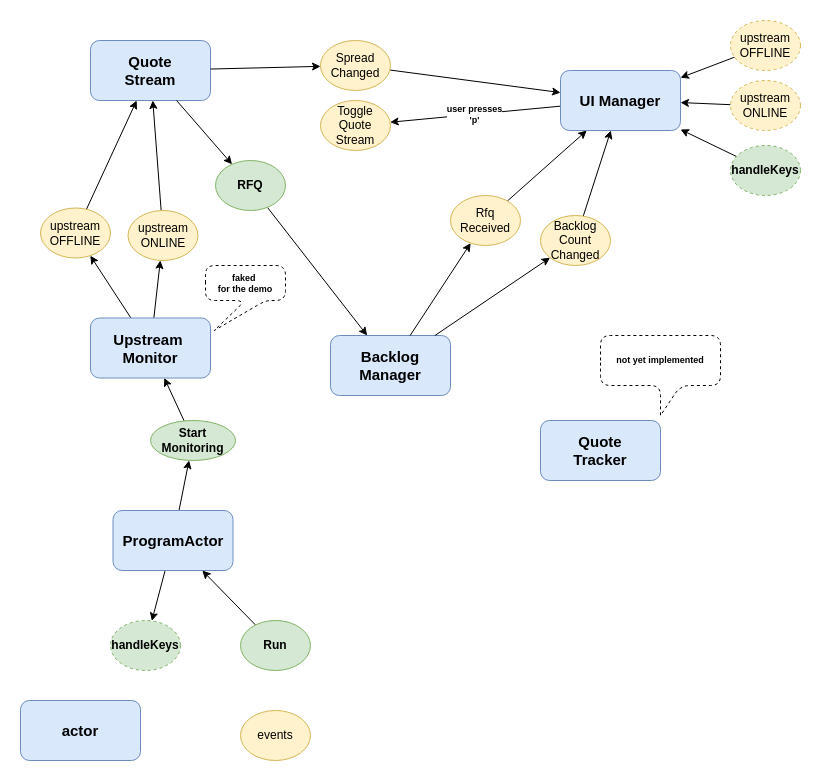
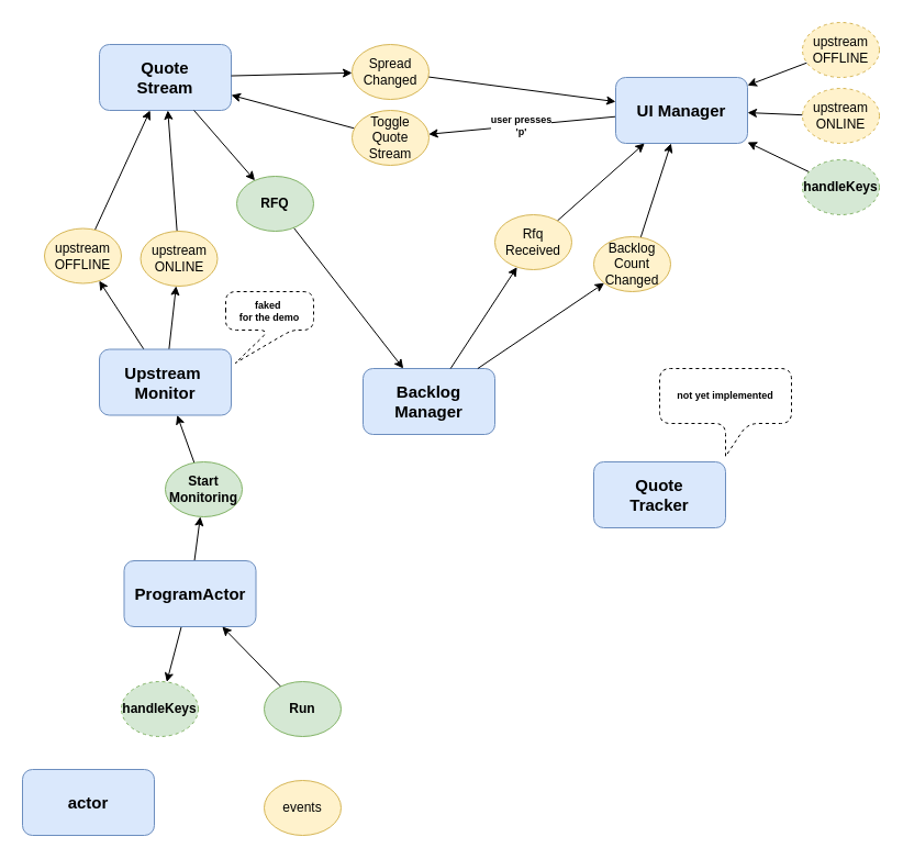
  <mxCell id="0" />
  <mxCell id="1" value="actors" parent="0" />
  <mxCell id="2" value="&lt;b&gt;faked&amp;nbsp;&lt;br&gt;for the demo&lt;br&gt;&lt;/b&gt;" style="shape=callout;whiteSpace=wrap;html=1;perimeter=calloutPerimeter;rounded=1;dashed=1;fontSize=9;position2=0.11;" vertex="1" parent="1"><mxGeometry x="205" y="265" width="80" height="65" as="geometry" /></mxCell>
  <mxCell id="3" value="Quote&lt;br&gt;Stream" style="rounded=1;whiteSpace=wrap;html=1;fillColor=#dae8fc;strokeColor=#6c8ebf;fontStyle=1;fontSize=15;" vertex="1" parent="1"><mxGeometry x="90" y="40" width="120" height="60" as="geometry" /></mxCell>
  <mxCell id="4" style="edgeStyle=none;rounded=0;orthogonalLoop=1;jettySize=auto;html=1;fontSize=9;" edge="1" parent="1" source="13" target="39"><mxGeometry relative="1" as="geometry"><mxPoint x="123.421" y="365" as="targetPoint" /></mxGeometry></mxCell>
  <mxCell id="5" value="Backlog&lt;br&gt;Manager" style="rounded=1;whiteSpace=wrap;html=1;fillColor=#dae8fc;strokeColor=#6c8ebf;fontStyle=1;fontSize=15;" vertex="1" parent="1"><mxGeometry x="330" y="335" width="120" height="60" as="geometry" /></mxCell>
  <mxCell id="6" value="Quote&lt;br&gt;Tracker" style="rounded=1;whiteSpace=wrap;html=1;fillColor=#dae8fc;strokeColor=#6c8ebf;fontStyle=1;fontSize=15;" vertex="1" parent="1"><mxGeometry x="540" y="420" width="120" height="60" as="geometry" /></mxCell>
  <mxCell id="7" style="rounded=0;orthogonalLoop=1;jettySize=auto;html=1;fontSize=12;" edge="1" parent="1" source="8" target="5"><mxGeometry relative="1" as="geometry" /></mxCell>
  <mxCell id="8" value="RFQ&lt;br style=&quot;font-size: 12px;&quot;&gt;" style="ellipse;whiteSpace=wrap;html=1;fontSize=12;fillColor=#d5e8d4;strokeColor=#82b366;fontStyle=1" vertex="1" parent="1"><mxGeometry x="215" y="160" width="70" height="50" as="geometry" /></mxCell>
  <mxCell id="9" value="" style="endArrow=classic;html=1;fontSize=12;" edge="1" parent="1" source="3" target="8"><mxGeometry width="50" height="50" relative="1" as="geometry"><mxPoint x="190" y="255" as="sourcePoint" /><mxPoint x="240" y="205" as="targetPoint" /></mxGeometry></mxCell>
  <mxCell id="10" value="events&lt;br&gt;" style="ellipse;whiteSpace=wrap;html=1;fontSize=12;fillColor=#fff2cc;strokeColor=#d6b656;fontStyle=0" vertex="1" parent="1"><mxGeometry x="240" y="710" width="70" height="50" as="geometry" /></mxCell>
  <mxCell id="11" value="actor" style="rounded=1;whiteSpace=wrap;html=1;fillColor=#dae8fc;strokeColor=#6c8ebf;fontStyle=1;fontSize=15;" vertex="1" parent="1"><mxGeometry x="20" y="700" width="120" height="60" as="geometry" /></mxCell>
  <mxCell id="12" style="edgeStyle=none;rounded=0;orthogonalLoop=1;jettySize=auto;html=1;startArrow=none;startFill=0;strokeColor=#000000;fontSize=9;" edge="1" parent="1" source="13" target="42"><mxGeometry relative="1" as="geometry"><mxPoint x="293.66" y="471.463" as="targetPoint" /></mxGeometry></mxCell>
  <mxCell id="13" value="ProgramActor&lt;br&gt;" style="rounded=1;whiteSpace=wrap;html=1;fillColor=#dae8fc;strokeColor=#6c8ebf;fontStyle=1;fontSize=15;" vertex="1" parent="1"><mxGeometry x="112.5" y="510" width="120" height="60" as="geometry" /></mxCell>
  <mxCell id="14" style="edgeStyle=none;rounded=0;orthogonalLoop=1;jettySize=auto;html=1;startArrow=none;startFill=0;fontSize=12;" edge="1" parent="1" source="37" target="17"><mxGeometry relative="1" as="geometry" /></mxCell>
  <mxCell id="15" style="edgeStyle=none;rounded=0;orthogonalLoop=1;jettySize=auto;html=1;startArrow=none;startFill=0;fontSize=12;" edge="1" parent="1" source="37" target="19"><mxGeometry relative="1" as="geometry" /></mxCell>
  <mxCell id="16" style="edgeStyle=none;rounded=0;orthogonalLoop=1;jettySize=auto;html=1;startArrow=none;startFill=0;strokeColor=#000000;fontSize=9;" edge="1" parent="1" source="17" target="3"><mxGeometry relative="1" as="geometry" /></mxCell>
  <mxCell id="17" value="upstream&lt;br&gt;ONLINE&lt;br&gt;" style="ellipse;whiteSpace=wrap;html=1;fontSize=12;fillColor=#fff2cc;strokeColor=#d6b656;fontStyle=0" vertex="1" parent="1"><mxGeometry x="127.5" y="210" width="70" height="50" as="geometry" /></mxCell>
  <mxCell id="18" style="edgeStyle=none;rounded=0;orthogonalLoop=1;jettySize=auto;html=1;startArrow=none;startFill=0;strokeColor=#000000;fontSize=9;" edge="1" parent="1" source="19" target="3"><mxGeometry relative="1" as="geometry" /></mxCell>
  <mxCell id="19" value="upstream&lt;br&gt;OFFLINE&lt;br&gt;" style="ellipse;whiteSpace=wrap;html=1;fontSize=12;fillColor=#fff2cc;strokeColor=#d6b656;fontStyle=0" vertex="1" parent="1"><mxGeometry x="40" y="207.5" width="70" height="50" as="geometry" /></mxCell>
  <mxCell id="20" style="edgeStyle=none;rounded=0;orthogonalLoop=1;jettySize=auto;html=1;fontSize=12;" edge="1" parent="1" target="26" source="3"><mxGeometry relative="1" as="geometry"><mxPoint x="220" y="68.154" as="sourcePoint" /></mxGeometry></mxCell>
  <mxCell id="21" style="edgeStyle=none;rounded=0;orthogonalLoop=1;jettySize=auto;html=1;fontSize=12;" edge="1" parent="1" target="28" source="5"><mxGeometry relative="1" as="geometry"><mxPoint x="418.5" y="265" as="sourcePoint" /></mxGeometry></mxCell>
  <mxCell id="22" style="edgeStyle=none;rounded=0;orthogonalLoop=1;jettySize=auto;html=1;fontSize=12;" edge="1" parent="1" target="30" source="5"><mxGeometry relative="1" as="geometry"><mxPoint x="450" y="291.716" as="sourcePoint" /></mxGeometry></mxCell>
  <mxCell id="23" value="user presses&lt;br&gt;'p'&lt;br&gt;" style="edgeStyle=none;rounded=0;orthogonalLoop=1;jettySize=auto;html=1;startArrow=none;startFill=0;strokeColor=#000000;fontSize=9;fontStyle=1" edge="1" parent="1" source="24" target="41"><mxGeometry relative="1" as="geometry" /></mxCell>
  <mxCell id="24" value="UI Manager&lt;br&gt;" style="rounded=1;whiteSpace=wrap;html=1;fillColor=#dae8fc;strokeColor=#6c8ebf;fontStyle=1;fontSize=15;" vertex="1" parent="1"><mxGeometry x="560" y="70" width="120" height="60" as="geometry" /></mxCell>
  <mxCell id="25" style="edgeStyle=none;rounded=0;orthogonalLoop=1;jettySize=auto;html=1;fontSize=12;" edge="1" parent="1" source="26" target="24"><mxGeometry relative="1" as="geometry" /></mxCell>
  <mxCell id="26" value="Spread&lt;br&gt;Changed&lt;br style=&quot;font-size: 12px&quot;&gt;" style="ellipse;whiteSpace=wrap;html=1;fontSize=12;fillColor=#fff2cc;strokeColor=#d6b656;fontStyle=0" vertex="1" parent="1"><mxGeometry x="320" y="40" width="70" height="50" as="geometry" /></mxCell>
  <mxCell id="27" style="edgeStyle=none;rounded=0;orthogonalLoop=1;jettySize=auto;html=1;fontSize=12;" edge="1" parent="1" source="28" target="24"><mxGeometry relative="1" as="geometry" /></mxCell>
  <mxCell id="28" value="Rfq&lt;br&gt;Received&lt;br&gt;" style="ellipse;whiteSpace=wrap;html=1;fontSize=12;fillColor=#fff2cc;strokeColor=#d6b656;fontStyle=0" vertex="1" parent="1"><mxGeometry x="450" y="195" width="70" height="50" as="geometry" /></mxCell>
  <mxCell id="29" style="edgeStyle=none;rounded=0;orthogonalLoop=1;jettySize=auto;html=1;fontSize=12;" edge="1" parent="1" source="30" target="24"><mxGeometry relative="1" as="geometry" /></mxCell>
  <mxCell id="30" value="Backlog&lt;br&gt;Count&lt;br&gt;Changed&lt;br&gt;" style="ellipse;whiteSpace=wrap;html=1;fontSize=12;fillColor=#fff2cc;strokeColor=#d6b656;fontStyle=0" vertex="1" parent="1"><mxGeometry x="540" y="215" width="70" height="50" as="geometry" /></mxCell>
  <mxCell id="31" style="edgeStyle=none;rounded=0;orthogonalLoop=1;jettySize=auto;html=1;startArrow=none;startFill=0;strokeColor=#000000;fontSize=12;" edge="1" parent="1" source="32" target="24"><mxGeometry relative="1" as="geometry" /></mxCell>
  <mxCell id="32" value="upstream&lt;br&gt;ONLINE&lt;br&gt;" style="ellipse;whiteSpace=wrap;html=1;fontSize=12;fillColor=#fff2cc;strokeColor=#d6b656;fontStyle=0;dashed=1;" vertex="1" parent="1"><mxGeometry x="730" y="80" width="70" height="50" as="geometry" /></mxCell>
  <mxCell id="33" value="" style="edgeStyle=none;rounded=0;orthogonalLoop=1;jettySize=auto;html=1;startArrow=none;startFill=0;strokeColor=#000000;fontSize=12;" edge="1" parent="1" source="34" target="24"><mxGeometry relative="1" as="geometry" /></mxCell>
  <mxCell id="34" value="upstream&lt;br&gt;OFFLINE&lt;br&gt;" style="ellipse;whiteSpace=wrap;html=1;fontSize=12;fillColor=#fff2cc;strokeColor=#d6b656;fontStyle=0;dashed=1;" vertex="1" parent="1"><mxGeometry x="730" y="20" width="70" height="50" as="geometry" /></mxCell>
  <mxCell id="35" style="edgeStyle=none;rounded=0;orthogonalLoop=1;jettySize=auto;html=1;startArrow=none;startFill=0;strokeColor=#000000;fontSize=9;" edge="1" parent="1" source="36" target="13"><mxGeometry relative="1" as="geometry" /></mxCell>
  <mxCell id="36" value="Run&lt;br style=&quot;font-size: 12px&quot;&gt;" style="ellipse;whiteSpace=wrap;html=1;fontSize=12;fillColor=#d5e8d4;strokeColor=#82b366;fontStyle=1" vertex="1" parent="1"><mxGeometry x="240" y="620" width="70" height="50" as="geometry" /></mxCell>
  <mxCell id="37" value="Upstream&amp;nbsp;&lt;br&gt;Monitor&lt;br&gt;" style="rounded=1;whiteSpace=wrap;html=1;fillColor=#dae8fc;strokeColor=#6c8ebf;fontStyle=1;fontSize=15;" vertex="1" parent="1"><mxGeometry x="90" y="317.5" width="120" height="60" as="geometry" /></mxCell>
  <mxCell id="38" style="edgeStyle=none;rounded=0;orthogonalLoop=1;jettySize=auto;html=1;startArrow=none;startFill=0;strokeColor=#000000;fontSize=9;" edge="1" parent="1" source="39" target="37"><mxGeometry relative="1" as="geometry" /></mxCell>
- <mxCell id="39" value="Start&lt;br&gt;Monitoring&lt;br&gt;" style="ellipse;whiteSpace=wrap;html=1;fontSize=12;fillColor=#d5e8d4;strokeColor=#82b366;fontStyle=1" vertex="1" parent="1"><mxGeometry x="150" y="420" width="85" height="40" as="geometry" /></mxCell>
+ <mxCell id="39" value="Start&lt;br&gt;Monitoring&lt;br&gt;" style="ellipse;whiteSpace=wrap;html=1;fontSize=12;fillColor=#d5e8d4;strokeColor=#82b366;fontStyle=1" vertex="1" parent="1"><mxGeometry x="150" y="420" width="70" height="50" as="geometry" /></mxCell>
+ <mxCell id="40" style="edgeStyle=none;rounded=0;orthogonalLoop=1;jettySize=auto;html=1;startArrow=none;startFill=0;strokeColor=#000000;fontSize=9;" edge="1" parent="1" source="41" target="3"><mxGeometry relative="1" as="geometry" /></mxCell>
  <mxCell id="41" value="Toggle&lt;br&gt;Quote&lt;br&gt;Stream&lt;br&gt;" style="ellipse;whiteSpace=wrap;html=1;fontSize=12;fillColor=#fff2cc;strokeColor=#d6b656;fontStyle=0" vertex="1" parent="1"><mxGeometry x="320" y="100" width="70" height="50" as="geometry" /></mxCell>
  <mxCell id="42" value="handleKeys&lt;br style=&quot;font-size: 12px&quot;&gt;" style="ellipse;whiteSpace=wrap;html=1;fontSize=12;fillColor=#d5e8d4;strokeColor=#82b366;fontStyle=1;dashed=1;" vertex="1" parent="1"><mxGeometry x="110" y="620" width="70" height="50" as="geometry" /></mxCell>
  <mxCell id="43" style="edgeStyle=none;rounded=0;orthogonalLoop=1;jettySize=auto;html=1;startArrow=none;startFill=0;strokeColor=#000000;fontSize=9;" edge="1" parent="1" source="44" target="24"><mxGeometry relative="1" as="geometry" /></mxCell>
  <mxCell id="44" value="handleKeys&lt;br style=&quot;font-size: 12px&quot;&gt;" style="ellipse;whiteSpace=wrap;html=1;fontSize=12;fillColor=#d5e8d4;strokeColor=#82b366;fontStyle=1;dashed=1;" vertex="1" parent="1"><mxGeometry x="730" y="145" width="70" height="50" as="geometry" /></mxCell>
  <mxCell id="45" value="&lt;b&gt;not yet implemented&lt;/b&gt;" style="shape=callout;whiteSpace=wrap;html=1;perimeter=calloutPerimeter;rounded=1;dashed=1;fontSize=9;" vertex="1" parent="1"><mxGeometry x="600" y="335" width="120" height="80" as="geometry" /></mxCell>
